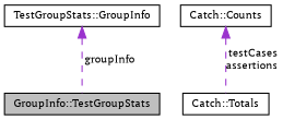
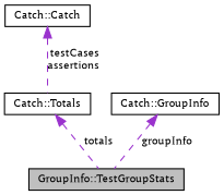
  digraph {
    fontname="PT Serif"
    node [color=black fillcolor=white fontname="PT Serif" fontsize=10 shape=record style=filled]
    edge [color=darkorchid3 dir=back fontname="PT Serif" fontsize=10 labelfontname=Helvetica labelfontsize=10 style=dashed]
    n1 [fillcolor=grey75 fontcolor=black height=0.2 label="GroupInfo::TestGroupStats" width=0.4]
    n2 [height=0.2 label="Catch::Totals" width=0.4]
-   n3 [height=0.2 label="Catch::Counts" width=0.4]
-   n4 [height=0.2 label="TestGroupStats::GroupInfo" width=0.4]
+   n3 [height=0.2 label="Catch::Catch" width=0.4]
+   n4 [height=0.2 label="Catch::GroupInfo" width=0.4]
+   n2 -> n1 [label=" totals"]
    n3 -> n2 [label=" testCases\nassertions"]
    n4 -> n1 [label=" groupInfo"]
  }
